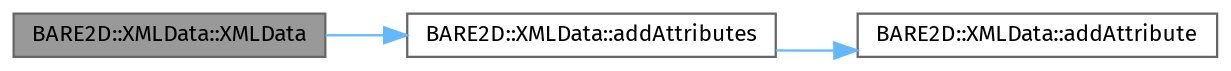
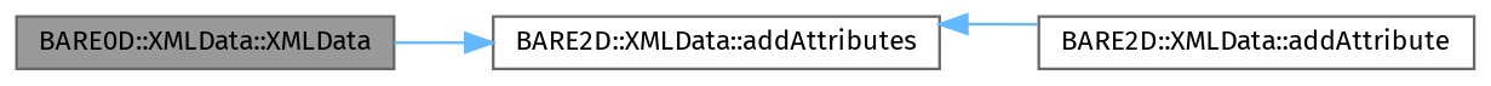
  digraph {
    fontname="Fira Sans"
    rankdir=LR
    node [color=grey40 fillcolor=white fontname="Fira Sans" fontsize=10 shape=box style=filled]
    edge [color=steelblue1 fontname="Fira Sans" fontsize=10 labelfontname=Helvetica labelfontsize=10 style=solid]
-   n1 [color=gray40 fillcolor=grey60 fontcolor=black height=0.2 label="BARE2D::XMLData::XMLData" width=0.4]
+   n1 [color=gray40 fillcolor=grey60 fontcolor=black height=0.2 label="BARE0D::XMLData::XMLData" width=0.4]
    n2 [height=0.2 label="BARE2D::XMLData::addAttributes" width=0.4]
    n3 [height=0.2 label="BARE2D::XMLData::addAttribute" width=0.4]
    n1 -> n2
-   n2 -> n3
+   n3 -> n2
  }
